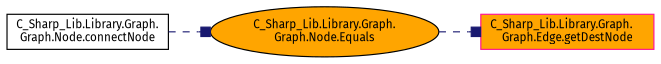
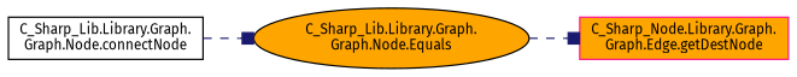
  digraph {
    fontname="Fira Sans"
    rankdir=LR
    node [color=black fillcolor=orange fontname="Fira Sans" fontsize=10 shape=box style=filled]
    edge [arrowhead=box color=midnightblue fontname="Fira Sans" fontsize=10 labelfontname=Helvetica labelfontsize=10 style=dashed]
    n1 [fillcolor=white fontcolor=black height=0.2 label="C_Sharp_Lib.Library.Graph.\lGraph.Node.connectNode" width=0.4]
    n2 [height=0.2 label="C_Sharp_Lib.Library.Graph.\lGraph.Node.Equals" shape=ellipse width=0.4]
-   n3 [color=deeppink height=0.2 label="C_Sharp_Lib.Library.Graph.\lGraph.Edge.getDestNode" width=0.4]
+   n3 [color=deeppink height=0.2 label="C_Sharp_Node.Library.Graph.\lGraph.Edge.getDestNode" width=0.4]
    n1 -> n2
    n2 -> n3
  }
